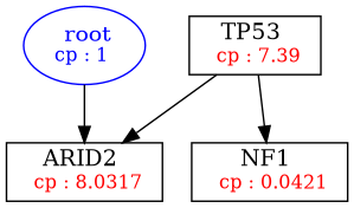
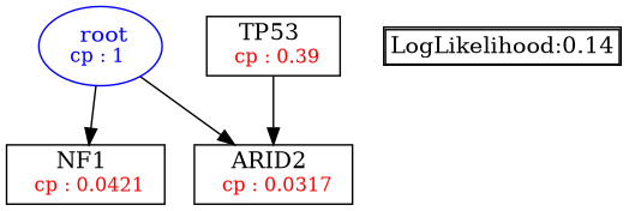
  digraph {
    fontsize=10
    node [shape=box]
    n1 [color=Blue label=<<font color='Blue'> root</font><br/><font color='Blue' POINT-SIZE='12'>cp : 1 </font>> shape=oval]
    n2 [label=<NF1 <br/> <font color='Red' POINT-SIZE='12'> cp : 0.0421 </font>>]
-   n3 [label=<ARID2 <br/> <font color='Red' POINT-SIZE='12'> cp : 8.0317 </font>>]
-   n4 [label=<TP53 <br/> <font color='Red' POINT-SIZE='12'> cp : 7.39 </font>>]
-   n4 -> n2
+   n3 [label=<ARID2 <br/> <font color='Red' POINT-SIZE='12'> cp : 0.0317 </font>>]
+   n4 [label=<TP53 <br/> <font color='Red' POINT-SIZE='12'> cp : 0.39 </font>>]
+   n5 [label=<<TABLE BORDER="1" CELLBORDER="1" CELLSPACING="0" >     <TR><TD ALIGN="LEFT">LogLikelihood:0.14</TD></TR>     </TABLE>> shape=plaintext]
+   n1 -> n2
    n1 -> n3
    n4 -> n3
  }
